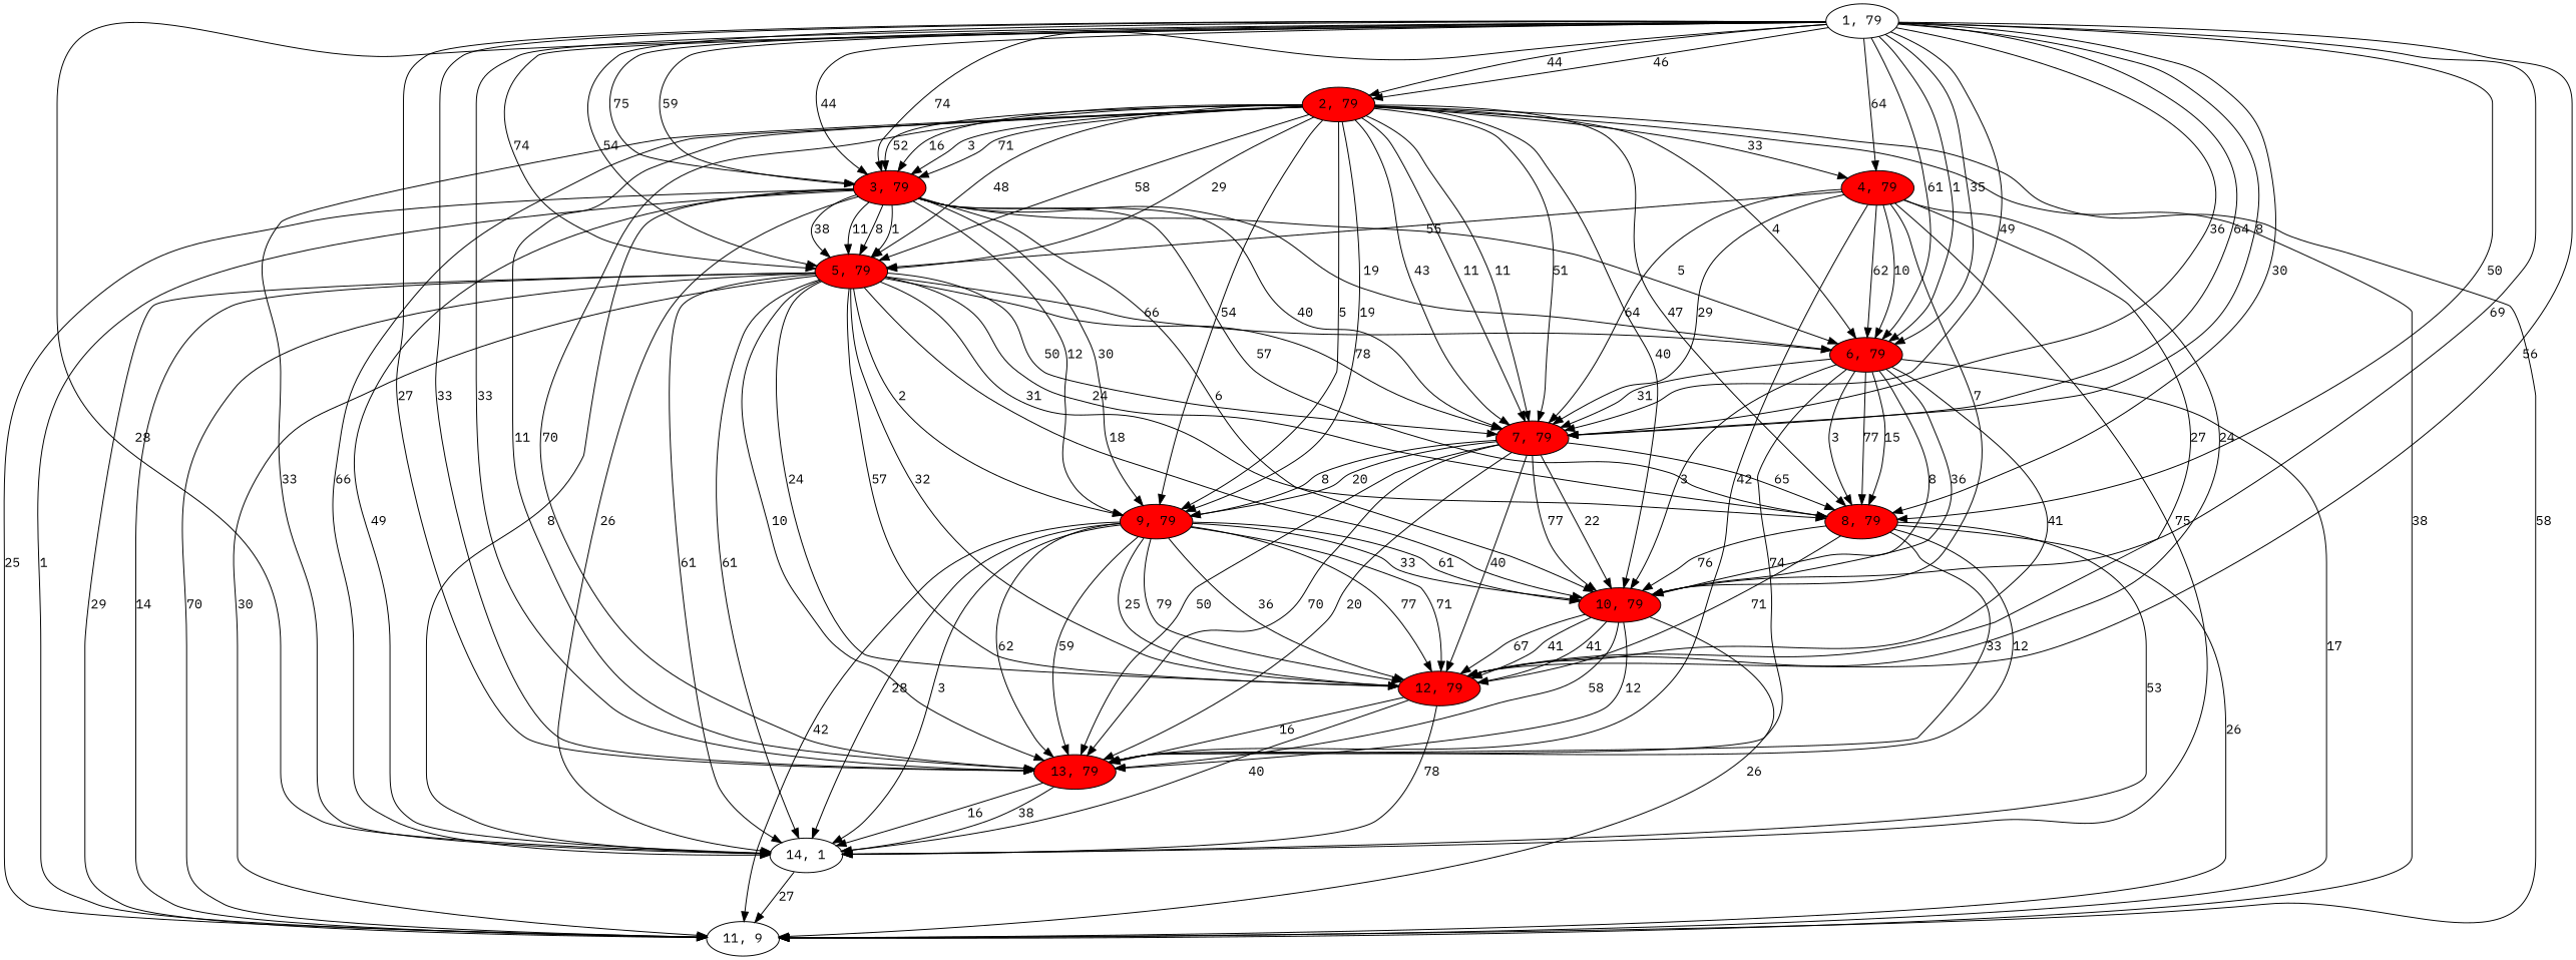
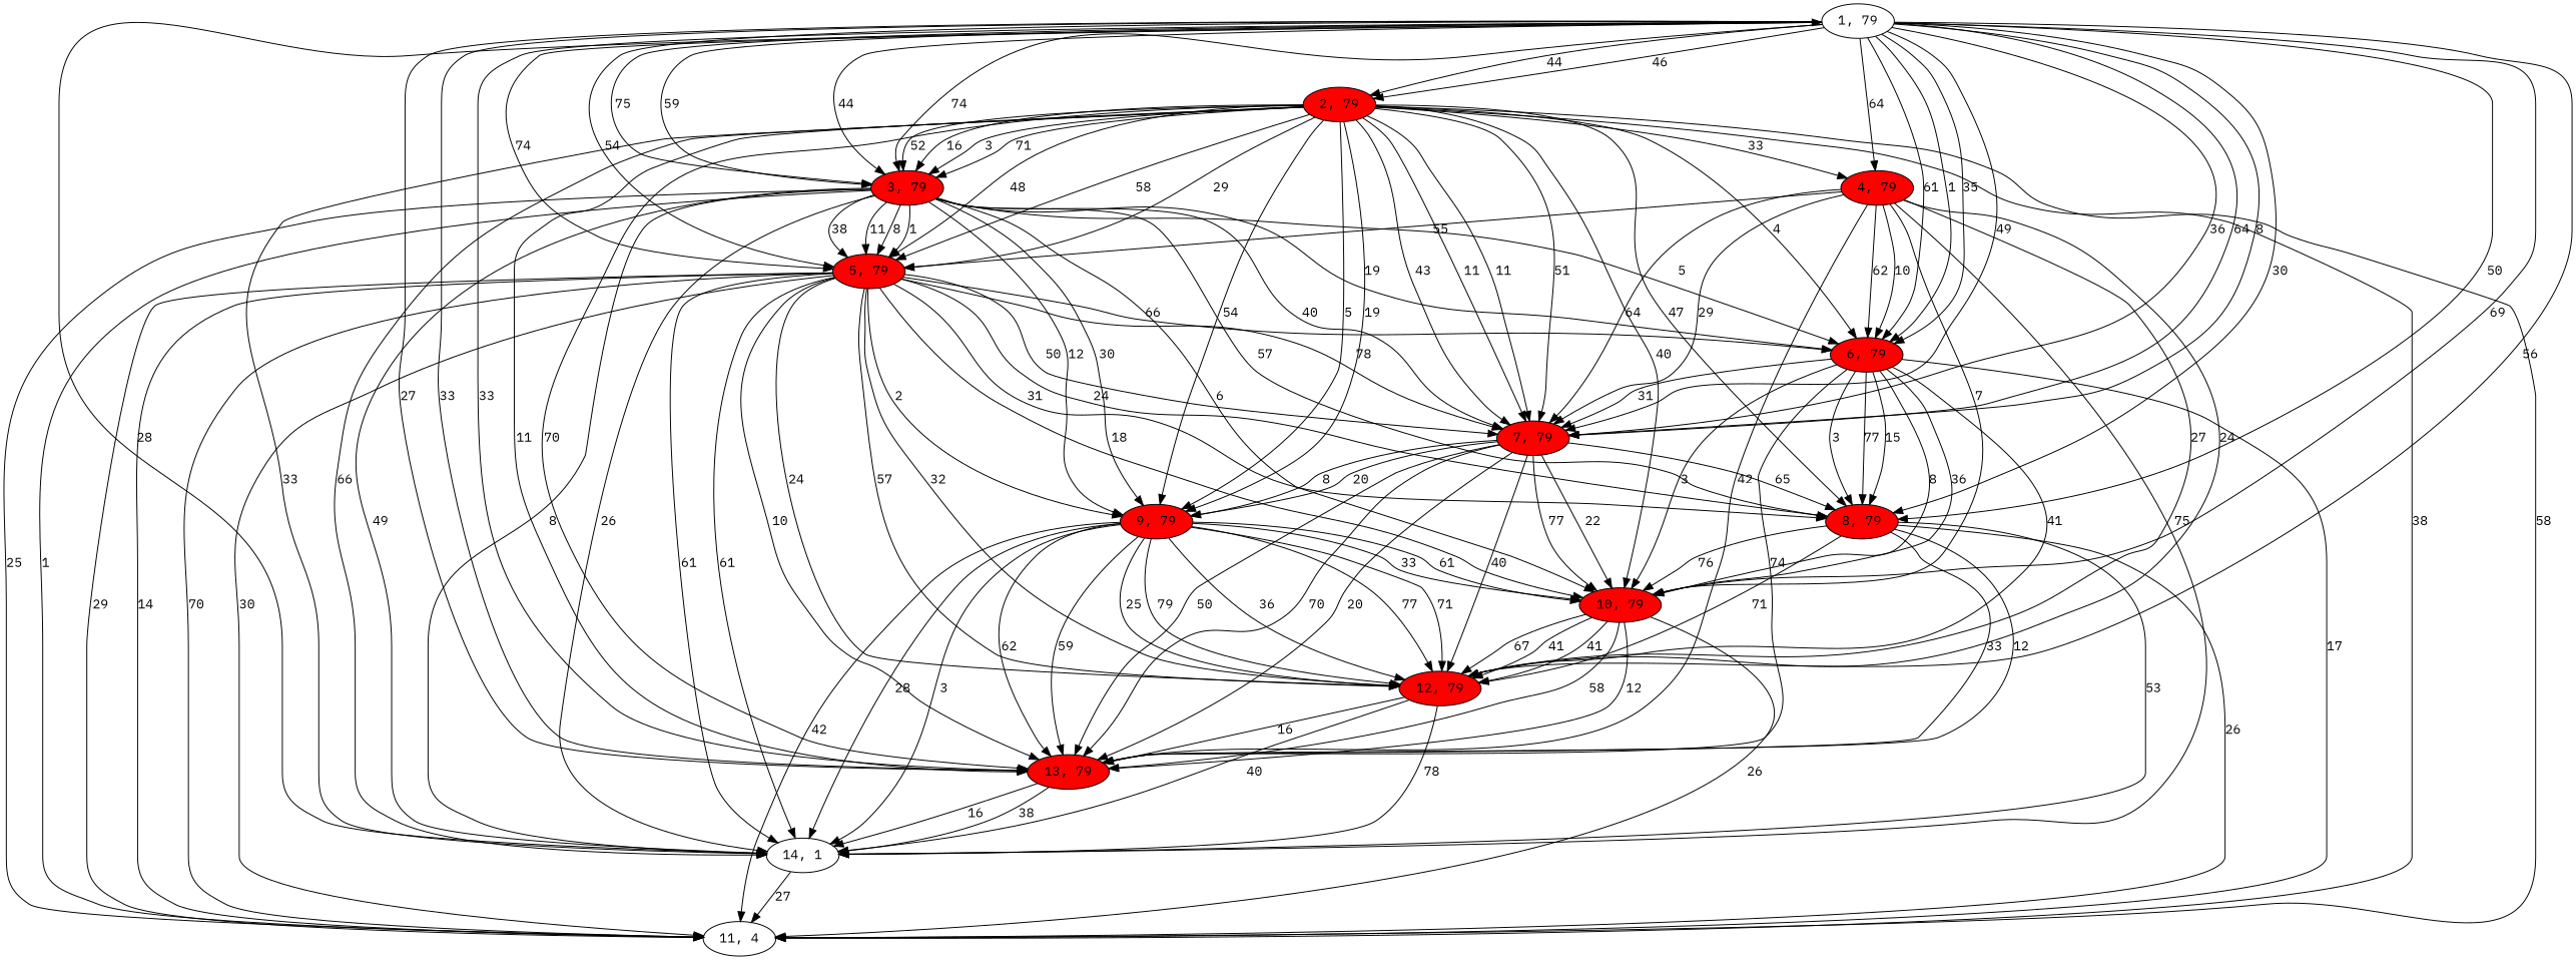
  digraph {
    fontname="IBM Plex Mono"
    node [fontname="IBM Plex Mono" fillcolor=red style=filled]
    edge [fontname="IBM Plex Mono"]
    n1 [label="1, 79" fillcolor="" style=""]
    n2 [label="2, 79"]
    n3 [label="3, 79"]
    n4 [label="4, 79"]
    n5 [label="5, 79"]
    n6 [label="6, 79"]
    n7 [label="7, 79"]
    n8 [label="8, 79"]
    n9 [label="10, 79"]
    n10 [label="12, 79"]
    n11 [label="13, 79"]
    n12 [label="14, 1" fillcolor="" style=""]
-   n13 [label="11, 9" fillcolor="" style=""]
+   n13 [label="11, 4" fillcolor="" style=""]
    n14 [label="9, 79"]
    n1 -> n2 [label=44]
    n1 -> n2 [label=46]
    n1 -> n3 [label=75]
    n1 -> n3 [label=59]
    n1 -> n3 [label=44]
    n1 -> n3 [label=74]
    n1 -> n4 [label=64]
    n1 -> n5 [label=74]
    n1 -> n5 [label=54]
    n1 -> n6 [label=61]
    n1 -> n6 [label=1]
    n1 -> n6 [label=35]
    n1 -> n7 [label=49]
    n1 -> n7 [label=36]
    n1 -> n7 [label=64]
    n1 -> n7 [label=8]
    n1 -> n8 [label=30]
    n1 -> n8 [label=50]
    n1 -> n9 [label=69]
    n1 -> n10 [label=56]
    n1 -> n11 [label=27]
    n1 -> n11 [label=33]
    n1 -> n11 [label=33]
-   n1 -> n12 [label=28]
+   n12 -> n1 [label=28]
    n2 -> n3 [label=16]
    n2 -> n3 [label=3]
    n2 -> n3 [label=71]
    n2 -> n3 [label=52]
    n2 -> n4 [label=33]
    n2 -> n5 [label=29]
    n2 -> n5 [label=48]
    n2 -> n5 [label=58]
    n2 -> n6 [label=4]
    n2 -> n7 [label=51]
    n2 -> n7 [label=43]
    n2 -> n7 [label=11]
    n2 -> n7 [label=11]
    n2 -> n8 [label=47]
    n2 -> n9 [label=40]
    n2 -> n11 [label=11]
    n2 -> n11 [label=70]
    n2 -> n12 [label=33]
    n2 -> n12 [label=66]
    n2 -> n13 [label=38]
    n2 -> n13 [label=58]
    n2 -> n14 [label=54]
    n2 -> n14 [label=5]
    n2 -> n14 [label=19]
    n3 -> n5 [label=38]
    n3 -> n5 [label=11]
    n3 -> n5 [label=8]
    n3 -> n5 [label=1]
    n3 -> n6 [label=19]
    n3 -> n6 [label=5]
    n3 -> n7 [label=40]
    n3 -> n8 [label=57]
    n3 -> n9 [label=6]
    n3 -> n12 [label=49]
    n3 -> n12 [label=8]
    n3 -> n12 [label=26]
    n3 -> n13 [label=25]
    n3 -> n13 [label=1]
    n3 -> n14 [label=12]
    n3 -> n14 [label=30]
    n4 -> n5 [label=55]
    n4 -> n6 [label=62]
    n4 -> n6 [label=10]
    n4 -> n7 [label=64]
    n4 -> n7 [label=29]
    n4 -> n9 [label=7]
    n4 -> n10 [label=27]
    n4 -> n10 [label=24]
    n4 -> n11 [label=42]
    n4 -> n12 [label=75]
    n5 -> n6 [label=66]
    n5 -> n7 [label=50]
    n5 -> n7 [label=78]
    n5 -> n8 [label=24]
    n5 -> n8 [label=31]
    n5 -> n9 [label=18]
    n5 -> n10 [label=32]
    n5 -> n10 [label=24]
    n5 -> n10 [label=57]
    n5 -> n11 [label=10]
    n5 -> n12 [label=61]
    n5 -> n12 [label=61]
    n5 -> n13 [label=29]
    n5 -> n13 [label=14]
    n5 -> n13 [label=70]
    n5 -> n13 [label=30]
    n5 -> n14 [label=2]
    n6 -> n7 [label=31]
    n6 -> n8 [label=3]
    n6 -> n8 [label=77]
    n6 -> n8 [label=15]
    n6 -> n9 [label=3]
    n6 -> n9 [label=8]
    n6 -> n9 [label=36]
    n6 -> n10 [label=41]
    n6 -> n11 [label=74]
    n6 -> n13 [label=17]
    n7 -> n8 [label=65]
    n7 -> n9 [label=77]
    n7 -> n9 [label=22]
    n7 -> n10 [label=40]
    n7 -> n11 [label=70]
    n7 -> n11 [label=20]
    n7 -> n11 [label=50]
    n7 -> n14 [label=8]
    n7 -> n14 [label=20]
    n8 -> n9 [label=76]
    n8 -> n10 [label=71]
    n8 -> n11 [label=33]
    n8 -> n11 [label=12]
    n8 -> n12 [label=53]
    n8 -> n13 [label=26]
    n9 -> n10 [label=41]
    n9 -> n10 [label=67]
    n9 -> n10 [label=41]
    n9 -> n11 [label=58]
    n9 -> n11 [label=12]
    n9 -> n13 [label=26]
    n10 -> n11 [label=16]
    n10 -> n12 [label=78]
    n10 -> n12 [label=40]
    n11 -> n12 [label=16]
    n11 -> n12 [label=38]
    n12 -> n13 [label=27]
    n14 -> n9 [label=33]
    n14 -> n9 [label=61]
    n14 -> n10 [label=36]
    n14 -> n10 [label=77]
    n14 -> n10 [label=71]
    n14 -> n10 [label=79]
    n14 -> n10 [label=25]
    n14 -> n11 [label=62]
    n14 -> n11 [label=59]
    n14 -> n12 [label=3]
    n14 -> n12 [label=28]
    n14 -> n13 [label=42]
  }
